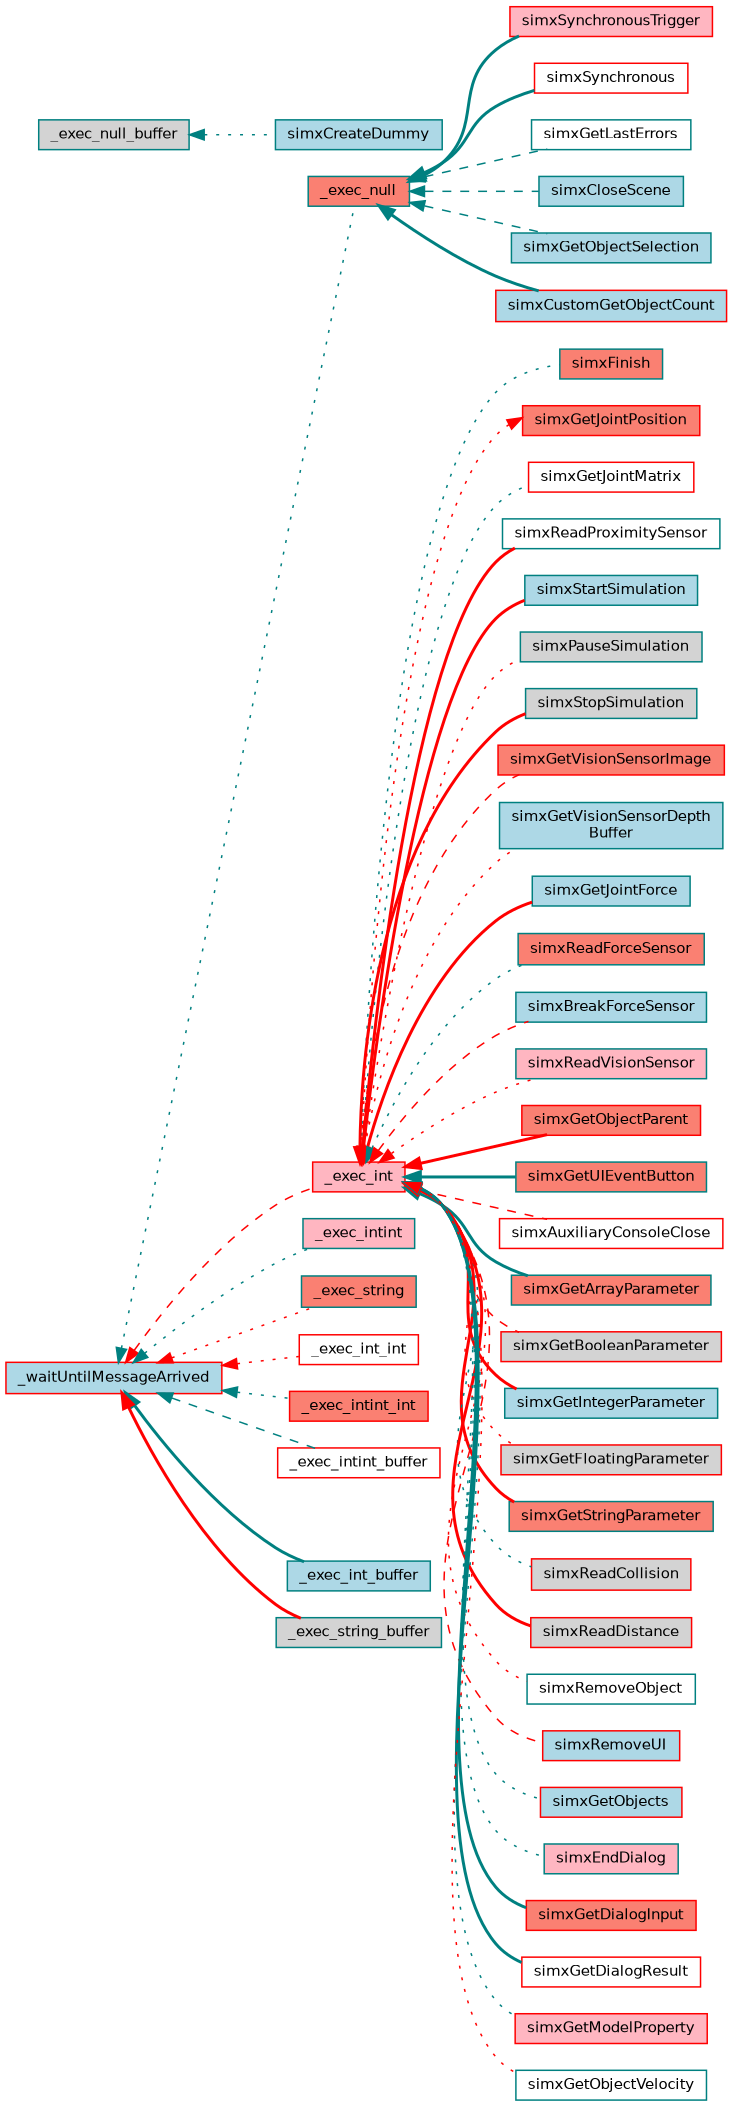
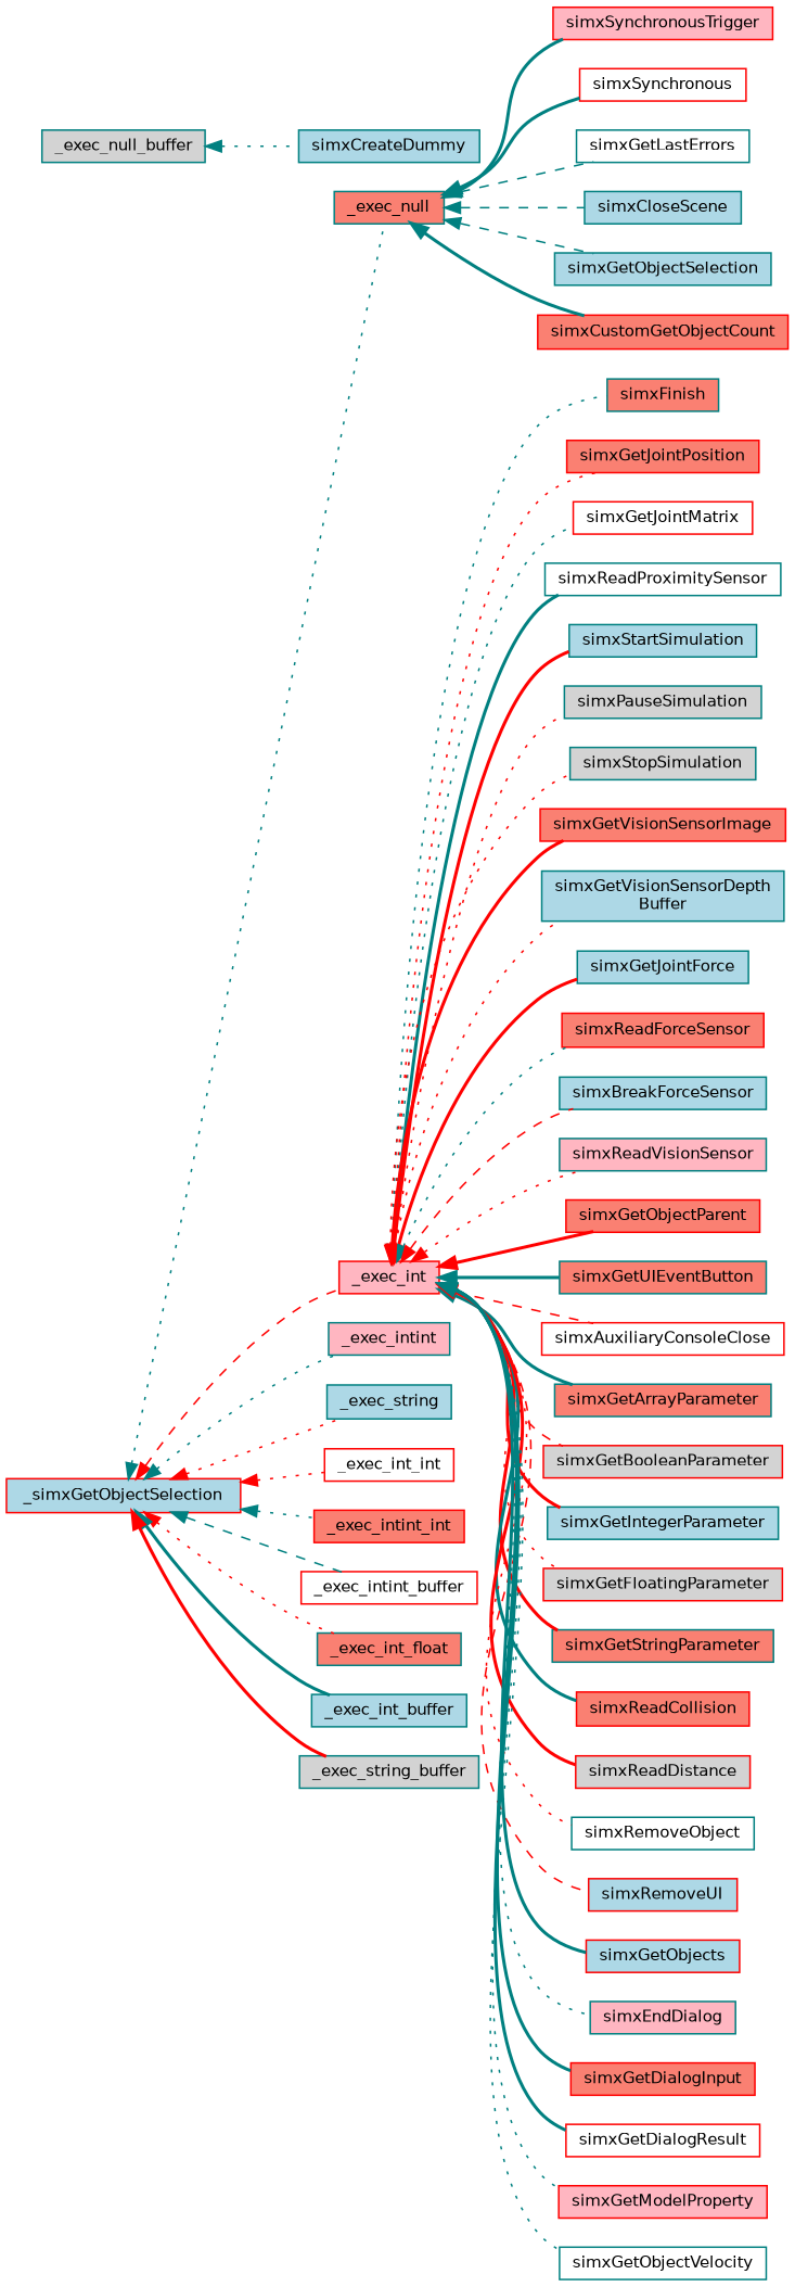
  digraph {
    rankdir=LR
    node [color=teal fillcolor=lightblue fontname=Helvetica fontsize=10 shape=record style=filled]
    edge [color=teal dir=back fontname=Helvetica fontsize=10 labelfontname=Helvetica labelfontsize=10 style=dotted]
-   n1 [color=red fontcolor=black height=0.2 label=_waitUntilMessageArrived width=0.4]
+   n1 [color=red fontcolor=black height=0.2 label=_simxGetObjectSelection width=0.4]
    n2 [fillcolor=salmon height=0.2 label=_exec_null width=0.4]
    n3 [color=red fillcolor=lightpink height=0.2 label=_exec_int width=0.4]
    n4 [fillcolor=lightpink height=0.2 label=_exec_intint width=0.4]
-   n5 [fillcolor=salmon height=0.2 label=_exec_string width=0.4]
+   n5 [height=0.2 label=_exec_string width=0.4]
    n6 [color=red fillcolor=white height=0.2 label=_exec_int_int width=0.4]
    n7 [color=red fillcolor=salmon height=0.2 label=_exec_intint_int width=0.4]
    n8 [color=red fillcolor=white height=0.2 label=_exec_intint_buffer width=0.4]
+   n9 [fillcolor=salmon height=0.2 label=_exec_int_float width=0.4]
    n10 [height=0.2 label=_exec_int_buffer width=0.4]
    n11 [fillcolor=lightgrey height=0.2 label=_exec_string_buffer width=0.4]
    n12 [color=red fillcolor=lightpink height=0.2 label=simxSynchronousTrigger width=0.4]
    n13 [color=red fillcolor=white height=0.2 label=simxSynchronous width=0.4]
    n14 [fillcolor=white height=0.2 label=simxGetLastErrors width=0.4]
    n15 [height=0.2 label=simxCloseScene width=0.4]
    n16 [height=0.2 label=simxGetObjectSelection width=0.4]
-   n17 [color=red height=0.2 label=simxCustomGetObjectCount width=0.4]
+   n17 [color=red fillcolor=salmon height=0.2 label=simxCustomGetObjectCount width=0.4]
    n18 [fillcolor=lightgrey height=0.2 label=_exec_null_buffer width=0.4]
    n19 [height=0.2 label=simxCreateDummy width=0.4]
    n20 [fillcolor=salmon height=0.2 label=simxFinish width=0.4]
    n21 [color=red fillcolor=salmon height=0.2 label=simxGetJointPosition width=0.4]
    n22 [color=red fillcolor=white height=0.2 label=simxGetJointMatrix width=0.4]
    n23 [fillcolor=white height=0.2 label=simxReadProximitySensor width=0.4]
    n24 [height=0.2 label=simxStartSimulation width=0.4]
    n25 [fillcolor=lightgrey height=0.2 label=simxPauseSimulation width=0.4]
    n26 [fillcolor=lightgrey height=0.2 label=simxStopSimulation width=0.4]
    n27 [color=red fillcolor=salmon height=0.2 label=simxGetVisionSensorImage width=0.4]
    n28 [height=0.2 label="simxGetVisionSensorDepth\lBuffer" width=0.4]
    n29 [height=0.2 label=simxGetJointForce width=0.4]
-   n30 [fillcolor=salmon height=0.2 label=simxReadForceSensor width=0.4]
+   n30 [color=red fillcolor=salmon height=0.2 label=simxReadForceSensor width=0.4]
    n31 [height=0.2 label=simxBreakForceSensor width=0.4]
    n32 [fillcolor=lightpink height=0.2 label=simxReadVisionSensor width=0.4]
    n33 [color=red fillcolor=salmon height=0.2 label=simxGetObjectParent width=0.4]
    n34 [fillcolor=salmon height=0.2 label=simxGetUIEventButton width=0.4]
    n35 [color=red fillcolor=white height=0.2 label=simxAuxiliaryConsoleClose width=0.4]
    n36 [fillcolor=salmon height=0.2 label=simxGetArrayParameter width=0.4]
    n37 [color=red fillcolor=lightgrey height=0.2 label=simxGetBooleanParameter width=0.4]
    n38 [height=0.2 label=simxGetIntegerParameter width=0.4]
    n39 [color=red fillcolor=lightgrey height=0.2 label=simxGetFloatingParameter width=0.4]
    n40 [fillcolor=salmon height=0.2 label=simxGetStringParameter width=0.4]
-   n41 [color=red fillcolor=lightgrey height=0.2 label=simxReadCollision width=0.4]
+   n41 [color=red fillcolor=salmon height=0.2 label=simxReadCollision width=0.4]
    n42 [color=red fillcolor=lightgrey height=0.2 label=simxReadDistance width=0.4]
    n43 [fillcolor=white height=0.2 label=simxRemoveObject width=0.4]
    n44 [color=red height=0.2 label=simxRemoveUI width=0.4]
    n45 [color=red height=0.2 label=simxGetObjects width=0.4]
    n46 [fillcolor=lightpink height=0.2 label=simxEndDialog width=0.4]
    n47 [color=red fillcolor=salmon height=0.2 label=simxGetDialogInput width=0.4]
    n48 [color=red fillcolor=white height=0.2 label=simxGetDialogResult width=0.4]
    n49 [color=red fillcolor=lightpink height=0.2 label=simxGetModelProperty width=0.4]
    n50 [fillcolor=white height=0.2 label=simxGetObjectVelocity width=0.4]
    n1 -> n2
    n1 -> n3 [color=red style=dashed]
    n1 -> n4
    n1 -> n5 [color=red]
    n1 -> n6 [color=red]
    n1 -> n7
    n1 -> n8 [style=dashed]
+   n1 -> n9 [color=red]
    n1 -> n10 [style=bold]
    n1 -> n11 [color=red style=bold]
    n2 -> n12 [style=bold]
    n2 -> n13 [style=bold]
    n2 -> n14 [style=dashed]
    n2 -> n15 [style=dashed]
    n2 -> n16 [style=dashed]
    n2 -> n17 [style=bold]
    n3 -> n20
-   n21 -> n3 [color=red]
+   n3 -> n21 [color=red]
    n3 -> n22
-   n3 -> n23 [color=red style=bold]
+   n3 -> n23 [style=bold]
    n3 -> n24 [color=red style=bold]
    n3 -> n25 [color=red]
-   n3 -> n26 [color=red style=bold]
-   n3 -> n27 [color=red style=dashed]
+   n3 -> n26 [color=red]
+   n3 -> n27 [color=red style=bold]
    n3 -> n28 [color=red]
    n3 -> n29 [color=red style=bold]
    n3 -> n30
    n3 -> n31 [color=red style=dashed]
    n3 -> n32 [color=red]
    n3 -> n33 [color=red style=bold]
    n3 -> n34 [style=bold]
    n3 -> n35 [color=red style=dashed]
    n3 -> n36 [style=bold]
    n3 -> n37 [color=red style=dashed]
    n3 -> n38 [color=red style=bold]
    n3 -> n39 [color=red]
    n3 -> n40 [color=red style=bold]
-   n3 -> n41
+   n3 -> n41 [style=bold]
    n3 -> n42 [color=red style=bold]
    n3 -> n43 [color=red]
    n3 -> n44 [color=red style=dashed]
-   n3 -> n45
+   n3 -> n45 [style=bold]
    n3 -> n46
    n3 -> n47 [style=bold]
    n3 -> n48 [style=bold]
    n3 -> n49
-   n3 -> n50 [color=red]
+   n3 -> n50
    n18 -> n19
  }
